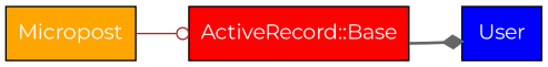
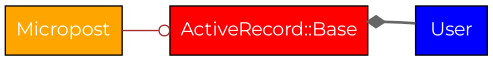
  digraph {
    rankdir=LR
    fontname=Montserrat
    node [color=black fontcolor=white fontname=Montserrat shape=record style=filled]
    edge [fontname=Montserrat]
    n1 [fillcolor=red label="ActiveRecord::Base"]
    n2 [fillcolor=blue label=User]
    n3 [fillcolor=orange label=Micropost]
-   n1 -> n2 [arrowhead=diamond color=gray40 style=bold]
+   n2 -> n1 [arrowhead=diamond color=gray40 style=bold]
    n3 -> n1 [arrowhead=odot color=brown style=solid]
  }
